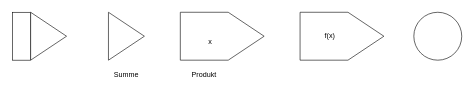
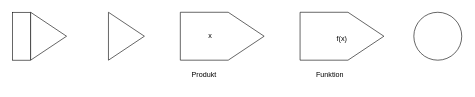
  <mxCell id="0" />
  <mxCell id="1" parent="0" />
  <mxCell id="2" value="" style="triangle;whiteSpace=wrap;html=1;" vertex="1" parent="1"><mxGeometry x="180" y="20" width="60" height="80" as="geometry" /></mxCell>
- <mxCell id="3" value="Summe" style="text;html=1;align=center;verticalAlign=middle;whiteSpace=wrap;rounded=0;" vertex="1" parent="1"><mxGeometry x="180" y="110" width="60" height="30" as="geometry" /></mxCell>
  <mxCell id="4" value="" style="group;fillColor=default;" vertex="1" connectable="0" parent="1"><mxGeometry x="300" y="20" width="140" height="80" as="geometry" /></mxCell>
  <mxCell id="5" value="" style="endArrow=none;html=1;rounded=0;entryX=0;entryY=0;entryDx=0;entryDy=0;exitX=1;exitY=0;exitDx=0;exitDy=0;" edge="1" parent="4"><mxGeometry width="50" height="50" relative="1" as="geometry"><mxPoint x="80" as="sourcePoint" /><mxPoint as="targetPoint" /></mxGeometry></mxCell>
  <mxCell id="6" value="" style="endArrow=none;html=1;rounded=0;entryX=1;entryY=0;entryDx=0;entryDy=0;exitX=1;exitY=0.5;exitDx=0;exitDy=0;" edge="1" parent="4"><mxGeometry width="50" height="50" relative="1" as="geometry"><mxPoint x="140" y="40" as="sourcePoint" /><mxPoint x="80" as="targetPoint" /></mxGeometry></mxCell>
  <mxCell id="7" value="" style="endArrow=none;html=1;rounded=0;entryX=1;entryY=0.5;entryDx=0;entryDy=0;exitX=1;exitY=1;exitDx=0;exitDy=0;" edge="1" parent="4"><mxGeometry width="50" height="50" relative="1" as="geometry"><mxPoint x="80" y="80" as="sourcePoint" /><mxPoint x="140" y="40" as="targetPoint" /></mxGeometry></mxCell>
  <mxCell id="8" value="" style="endArrow=none;html=1;rounded=0;entryX=1;entryY=1;entryDx=0;entryDy=0;exitX=0;exitY=1;exitDx=0;exitDy=0;" edge="1" parent="4"><mxGeometry width="50" height="50" relative="1" as="geometry"><mxPoint y="80" as="sourcePoint" /><mxPoint x="80" y="80" as="targetPoint" /></mxGeometry></mxCell>
  <mxCell id="9" value="" style="endArrow=none;html=1;rounded=0;exitX=0;exitY=1;exitDx=0;exitDy=0;entryX=0;entryY=0;entryDx=0;entryDy=0;" edge="1" parent="4"><mxGeometry width="50" height="50" relative="1" as="geometry"><mxPoint y="80" as="sourcePoint" /><mxPoint as="targetPoint" /></mxGeometry></mxCell>
- <mxCell id="10" value="x" style="text;html=1;align=center;verticalAlign=middle;whiteSpace=wrap;rounded=0;" vertex="1" parent="4"><mxGeometry x="20" y="35" width="60" height="30" as="geometry" /></mxCell>
+ <mxCell id="10" value="x" style="text;html=1;align=center;verticalAlign=middle;whiteSpace=wrap;rounded=0;" vertex="1" parent="4"><mxGeometry x="20" y="25" width="60" height="30" as="geometry" /></mxCell>
  <mxCell id="11" value="Produkt" style="text;html=1;align=center;verticalAlign=middle;whiteSpace=wrap;rounded=0;" vertex="1" parent="1"><mxGeometry x="310" y="110" width="60" height="30" as="geometry" /></mxCell>
+ <mxCell id="12" value="Funktion" style="text;html=1;align=center;verticalAlign=middle;whiteSpace=wrap;rounded=0;" vertex="1" parent="1"><mxGeometry x="520" y="110" width="60" height="30" as="geometry" /></mxCell>
  <mxCell id="13" value="" style="group;fillColor=default;" vertex="1" connectable="0" parent="1"><mxGeometry x="500" y="20" width="140" height="80" as="geometry" /></mxCell>
  <mxCell id="14" value="" style="endArrow=none;html=1;rounded=0;entryX=0;entryY=0;entryDx=0;entryDy=0;exitX=1;exitY=0;exitDx=0;exitDy=0;" edge="1" parent="13"><mxGeometry width="50" height="50" relative="1" as="geometry"><mxPoint x="80" as="sourcePoint" /><mxPoint as="targetPoint" /></mxGeometry></mxCell>
  <mxCell id="15" value="" style="endArrow=none;html=1;rounded=0;entryX=1;entryY=0;entryDx=0;entryDy=0;exitX=1;exitY=0.5;exitDx=0;exitDy=0;" edge="1" parent="13"><mxGeometry width="50" height="50" relative="1" as="geometry"><mxPoint x="140" y="40" as="sourcePoint" /><mxPoint x="80" as="targetPoint" /></mxGeometry></mxCell>
  <mxCell id="16" value="" style="endArrow=none;html=1;rounded=0;entryX=1;entryY=0.5;entryDx=0;entryDy=0;exitX=1;exitY=1;exitDx=0;exitDy=0;" edge="1" parent="13"><mxGeometry width="50" height="50" relative="1" as="geometry"><mxPoint x="80" y="80" as="sourcePoint" /><mxPoint x="140" y="40" as="targetPoint" /></mxGeometry></mxCell>
  <mxCell id="17" value="" style="endArrow=none;html=1;rounded=0;entryX=1;entryY=1;entryDx=0;entryDy=0;exitX=0;exitY=1;exitDx=0;exitDy=0;" edge="1" parent="13"><mxGeometry width="50" height="50" relative="1" as="geometry"><mxPoint y="80" as="sourcePoint" /><mxPoint x="80" y="80" as="targetPoint" /></mxGeometry></mxCell>
  <mxCell id="18" value="" style="endArrow=none;html=1;rounded=0;exitX=0;exitY=1;exitDx=0;exitDy=0;entryX=0;entryY=0;entryDx=0;entryDy=0;" edge="1" parent="13"><mxGeometry width="50" height="50" relative="1" as="geometry"><mxPoint y="80" as="sourcePoint" /><mxPoint as="targetPoint" /></mxGeometry></mxCell>
- <mxCell id="19" value="f(x)" style="text;html=1;align=center;verticalAlign=middle;whiteSpace=wrap;rounded=0;" vertex="1" parent="13"><mxGeometry x="20" y="25" width="60" height="30" as="geometry" /></mxCell>
+ <mxCell id="19" value="f(x)" style="text;html=1;align=center;verticalAlign=middle;whiteSpace=wrap;rounded=0;" vertex="1" parent="13"><mxGeometry x="40" y="30" width="60" height="30" as="geometry" /></mxCell>
  <mxCell id="20" value="" style="group" vertex="1" connectable="0" parent="1"><mxGeometry x="20" y="20" width="90" height="80" as="geometry" /></mxCell>
  <mxCell id="21" value="" style="triangle;whiteSpace=wrap;html=1;" vertex="1" parent="20"><mxGeometry x="30" width="60" height="80" as="geometry" /></mxCell>
  <mxCell id="22" value="" style="rounded=0;whiteSpace=wrap;html=1;" vertex="1" parent="20"><mxGeometry width="30" height="80" as="geometry" /></mxCell>
  <mxCell id="23" value="" style="ellipse;whiteSpace=wrap;html=1;aspect=fixed;" vertex="1" parent="1"><mxGeometry x="690" y="20" width="80" height="80" as="geometry" /></mxCell>
